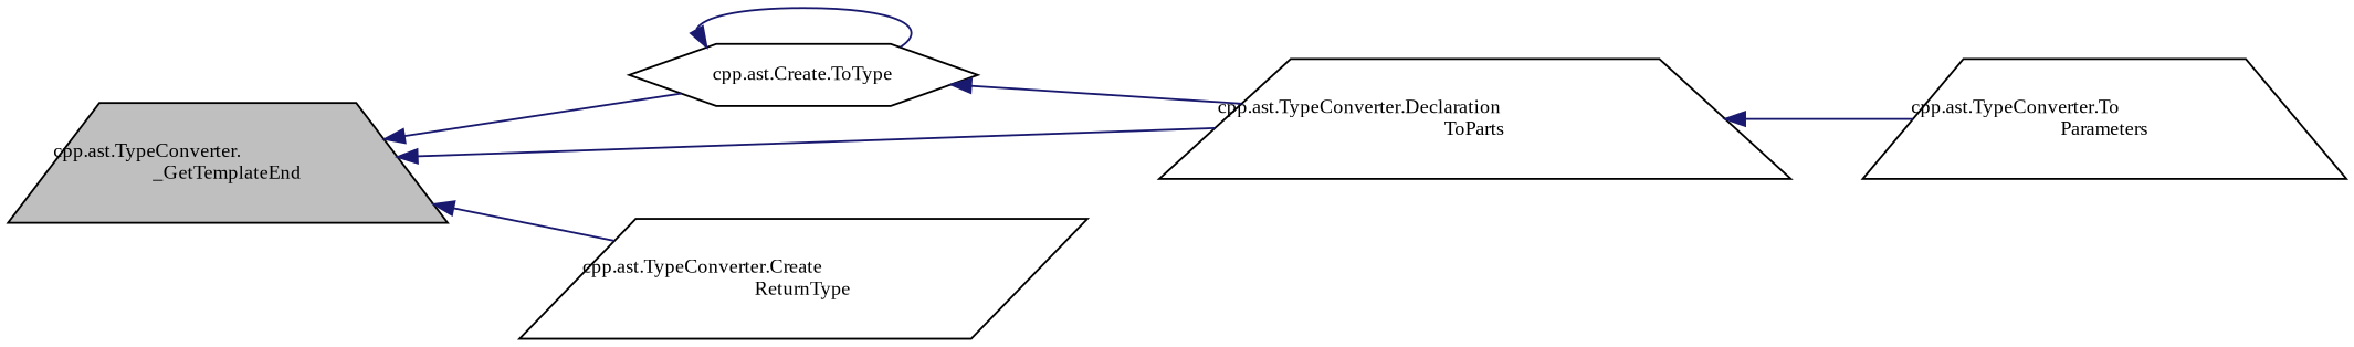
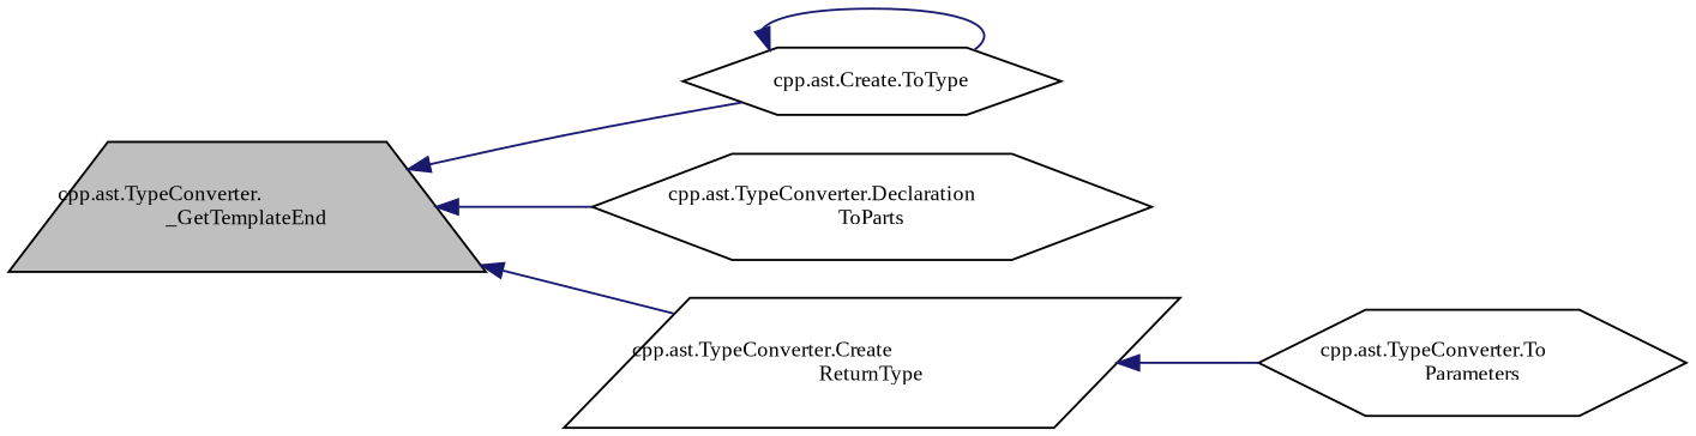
  digraph {
    fontname="Liberation Serif"
    rankdir=LR
    node [color=black fillcolor=white fontname="Liberation Serif" fontsize=10 shape=trapezium style=filled]
    edge [color=midnightblue dir=back fontname="Liberation Serif" fontsize=10 labelfontname=Helvetica labelfontsize=10 style=solid]
    n1 [fillcolor=grey75 fontcolor=black height=0.2 label="cpp.ast.TypeConverter.\l_GetTemplateEnd" width=0.4]
    n2 [height=0.2 label="cpp.ast.Create.ToType" shape=hexagon width=0.4]
-   n3 [height=0.2 label="cpp.ast.TypeConverter.Declaration\lToParts" width=0.4]
+   n3 [height=0.2 label="cpp.ast.TypeConverter.Declaration\lToParts" shape=hexagon width=0.4]
    n4 [height=0.2 label="cpp.ast.TypeConverter.Create\lReturnType" shape=parallelogram width=0.4]
-   n5 [height=0.2 label="cpp.ast.TypeConverter.To\lParameters" width=0.4]
+   n5 [height=0.2 label="cpp.ast.TypeConverter.To\lParameters" shape=hexagon width=0.4]
    n1 -> n2
    n1 -> n3
    n1 -> n4
    n2 -> n2
-   n2 -> n3
-   n3 -> n5
+   n4 -> n5
  }
